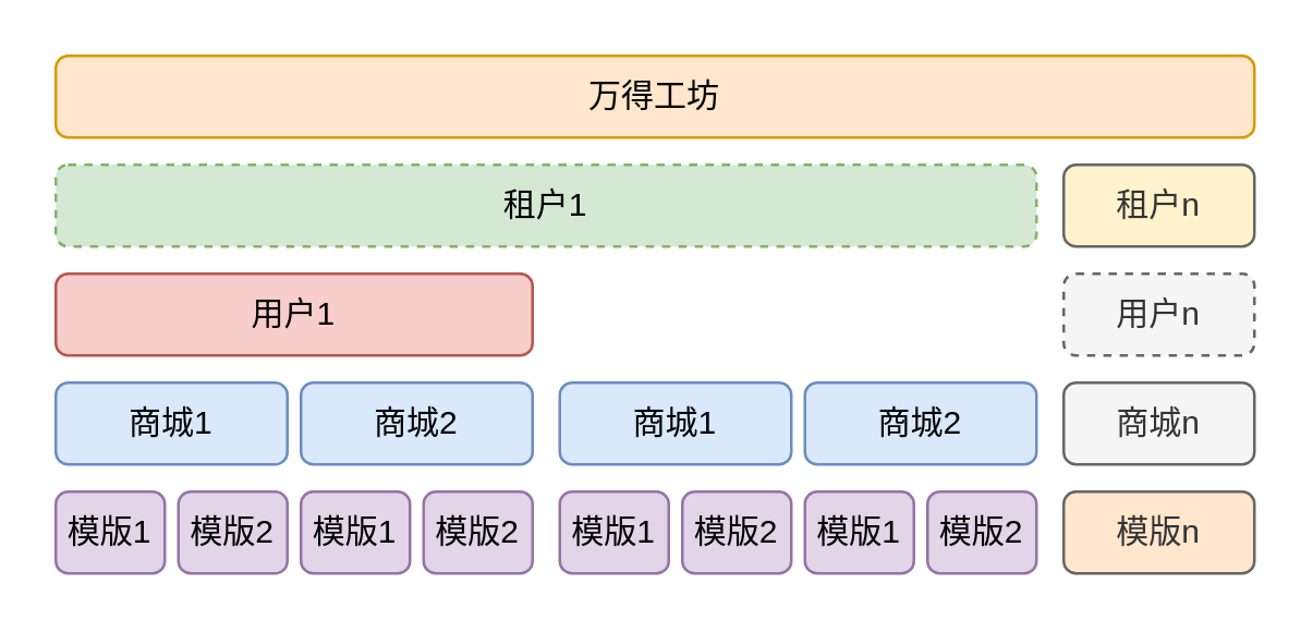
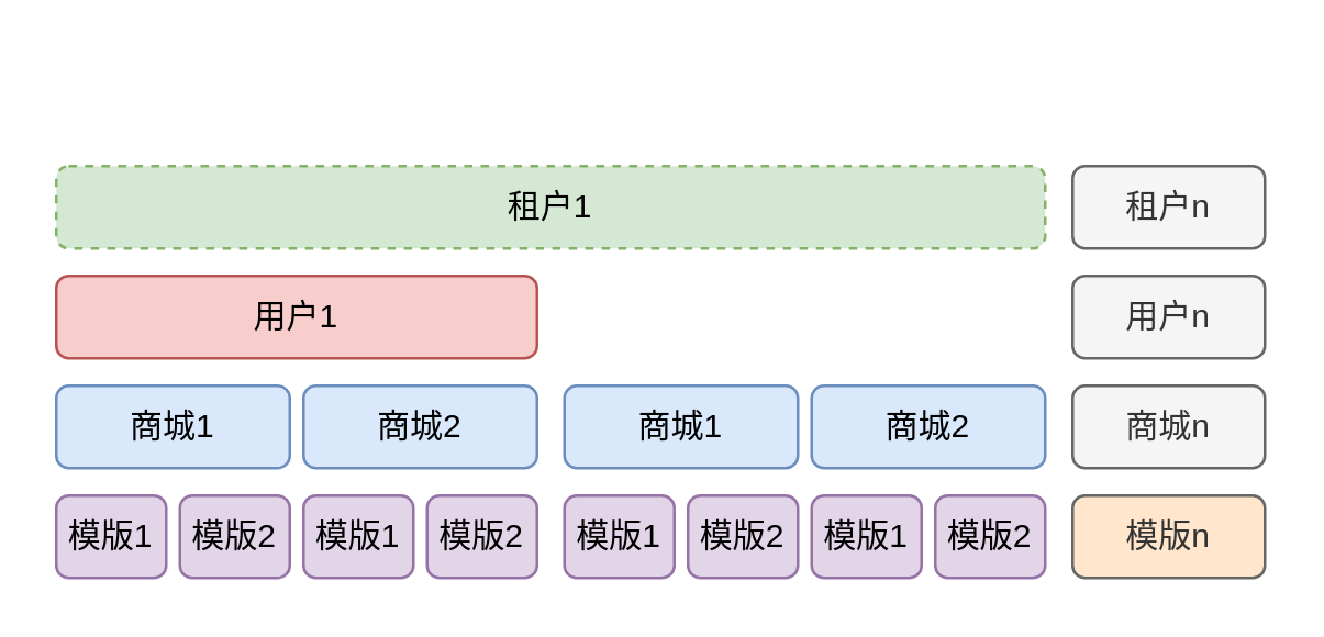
  <mxCell id="0" />
  <mxCell id="1" parent="0" />
- <mxCell id="2" value="万得工坊" style="rounded=1;whiteSpace=wrap;html=1;fillColor=#ffe6cc;strokeColor=#d79b00;" parent="1" vertex="1"><mxGeometry x="20" y="20" width="440" height="30" as="geometry" /></mxCell>
  <mxCell id="3" value="租户1" style="rounded=1;whiteSpace=wrap;html=1;fillColor=#d5e8d4;strokeColor=#82b366;dashed=1;" parent="1" vertex="1"><mxGeometry x="20" y="60" width="360" height="30" as="geometry" /></mxCell>
  <mxCell id="4" value="用户1" style="rounded=1;whiteSpace=wrap;html=1;fillColor=#f8cecc;strokeColor=#b85450;" parent="1" vertex="1"><mxGeometry x="20" y="100" width="175" height="30" as="geometry" /></mxCell>
  <mxCell id="5" value="商城1" style="rounded=1;whiteSpace=wrap;html=1;fillColor=#dae8fc;strokeColor=#6c8ebf;" parent="1" vertex="1"><mxGeometry x="20" y="140" width="85" height="30" as="geometry" /></mxCell>
  <mxCell id="6" value="模版1" style="rounded=1;whiteSpace=wrap;html=1;fillColor=#e1d5e7;strokeColor=#9673a6;" parent="1" vertex="1"><mxGeometry x="20" y="180" width="40" height="30" as="geometry" /></mxCell>
  <mxCell id="7" value="模版1" style="rounded=1;whiteSpace=wrap;html=1;fillColor=#e1d5e7;strokeColor=#9673a6;" parent="1" vertex="1"><mxGeometry x="110" y="180" width="40" height="30" as="geometry" /></mxCell>
  <mxCell id="8" value="模版2" style="rounded=1;whiteSpace=wrap;html=1;fillColor=#e1d5e7;strokeColor=#9673a6;" parent="1" vertex="1"><mxGeometry x="155" y="180" width="40" height="30" as="geometry" /></mxCell>
  <mxCell id="9" value="商城1" style="rounded=1;whiteSpace=wrap;html=1;fillColor=#dae8fc;strokeColor=#6c8ebf;" parent="1" vertex="1"><mxGeometry x="205" y="140" width="85" height="30" as="geometry" /></mxCell>
  <mxCell id="10" value="模版1" style="rounded=1;whiteSpace=wrap;html=1;fillColor=#e1d5e7;strokeColor=#9673a6;" parent="1" vertex="1"><mxGeometry x="205" y="180" width="40" height="30" as="geometry" /></mxCell>
  <mxCell id="11" value="模版2" style="rounded=1;whiteSpace=wrap;html=1;fillColor=#e1d5e7;strokeColor=#9673a6;" parent="1" vertex="1"><mxGeometry x="250" y="180" width="40" height="30" as="geometry" /></mxCell>
  <mxCell id="12" value="模版1" style="rounded=1;whiteSpace=wrap;html=1;fillColor=#e1d5e7;strokeColor=#9673a6;" parent="1" vertex="1"><mxGeometry x="295" y="180" width="40" height="30" as="geometry" /></mxCell>
  <mxCell id="13" value="模版2" style="rounded=1;whiteSpace=wrap;html=1;fillColor=#e1d5e7;strokeColor=#9673a6;" parent="1" vertex="1"><mxGeometry x="340" y="180" width="40" height="30" as="geometry" /></mxCell>
  <mxCell id="14" value="商城2" style="rounded=1;whiteSpace=wrap;html=1;fillColor=#dae8fc;strokeColor=#6c8ebf;" parent="1" vertex="1"><mxGeometry x="295" y="140" width="85" height="30" as="geometry" /></mxCell>
- <mxCell id="15" value="租户n" style="rounded=1;whiteSpace=wrap;html=1;fillColor=#fff2cc;fontColor=#333333;strokeColor=#666666;" parent="1" vertex="1"><mxGeometry x="390" y="60" width="70" height="30" as="geometry" /></mxCell>
- <mxCell id="16" value="用户n" style="rounded=1;whiteSpace=wrap;html=1;fillColor=#f5f5f5;fontColor=#333333;strokeColor=#666666;dashed=1;" parent="1" vertex="1"><mxGeometry x="390" y="100" width="70" height="30" as="geometry" /></mxCell>
+ <mxCell id="15" value="租户n" style="rounded=1;whiteSpace=wrap;html=1;fillColor=#f5f5f5;fontColor=#333333;strokeColor=#666666;" parent="1" vertex="1"><mxGeometry x="390" y="60" width="70" height="30" as="geometry" /></mxCell>
+ <mxCell id="16" value="用户n" style="rounded=1;whiteSpace=wrap;html=1;fillColor=#f5f5f5;fontColor=#333333;strokeColor=#666666;" parent="1" vertex="1"><mxGeometry x="390" y="100" width="70" height="30" as="geometry" /></mxCell>
  <mxCell id="17" value="商城n" style="rounded=1;whiteSpace=wrap;html=1;fillColor=#f5f5f5;fontColor=#333333;strokeColor=#666666;" parent="1" vertex="1"><mxGeometry x="390" y="140" width="70" height="30" as="geometry" /></mxCell>
  <mxCell id="18" value="模版n" style="rounded=1;whiteSpace=wrap;html=1;fillColor=#ffe6cc;fontColor=#333333;strokeColor=#666666;" parent="1" vertex="1"><mxGeometry x="390" y="180" width="70" height="30" as="geometry" /></mxCell>
  <mxCell id="19" value="商城2" style="rounded=1;whiteSpace=wrap;html=1;fillColor=#dae8fc;strokeColor=#6c8ebf;" parent="1" vertex="1"><mxGeometry x="110" y="140" width="85" height="30" as="geometry" /></mxCell>
  <mxCell id="20" value="模版2" style="rounded=1;whiteSpace=wrap;html=1;fillColor=#e1d5e7;strokeColor=#9673a6;" parent="1" vertex="1"><mxGeometry x="65" y="180" width="40" height="30" as="geometry" /></mxCell>
